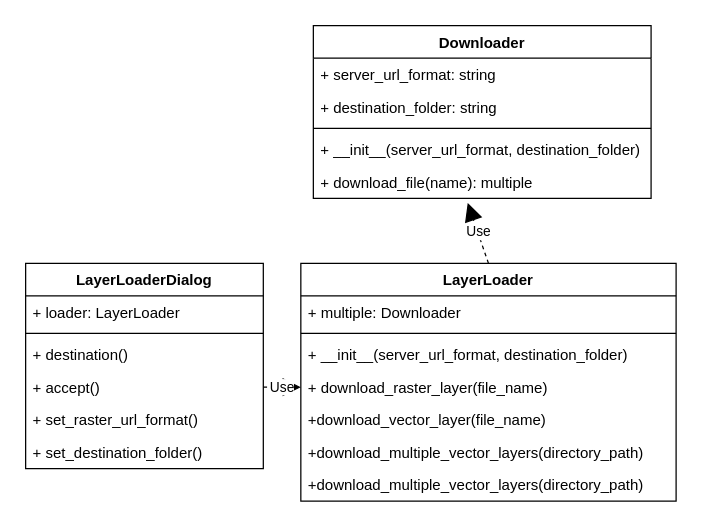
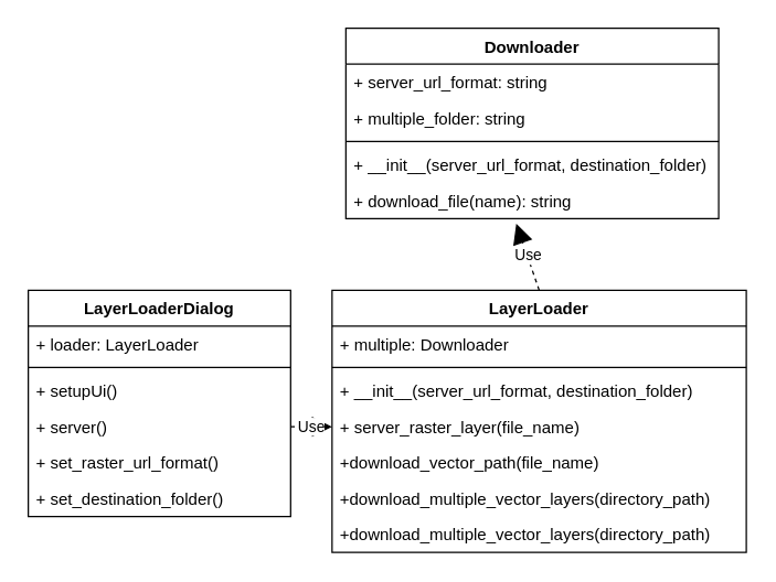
  <mxCell id="0" />
  <mxCell id="1" parent="0" />
  <mxCell id="2" value="LayerLoaderDialog" style="swimlane;fontStyle=1;align=center;verticalAlign=top;childLayout=stackLayout;horizontal=1;startSize=26;horizontalStack=0;resizeParent=1;resizeParentMax=0;resizeLast=0;collapsible=1;marginBottom=0;" parent="1" vertex="1"><mxGeometry x="20" y="210" width="190" height="164" as="geometry" /></mxCell>
  <mxCell id="3" value="+ loader: LayerLoader" style="text;strokeColor=none;fillColor=none;align=left;verticalAlign=top;spacingLeft=4;spacingRight=4;overflow=hidden;rotatable=0;points=[[0,0.5],[1,0.5]];portConstraint=eastwest;" parent="2" vertex="1"><mxGeometry y="26" width="190" height="26" as="geometry" /></mxCell>
  <mxCell id="4" value="" style="line;strokeWidth=1;fillColor=none;align=left;verticalAlign=middle;spacingTop=-1;spacingLeft=3;spacingRight=3;rotatable=0;labelPosition=right;points=[];portConstraint=eastwest;strokeColor=inherit;" parent="2" vertex="1"><mxGeometry y="52" width="190" height="8" as="geometry" /></mxCell>
- <mxCell id="5" value="+ destination()" style="text;strokeColor=none;fillColor=none;align=left;verticalAlign=top;spacingLeft=4;spacingRight=4;overflow=hidden;rotatable=0;points=[[0,0.5],[1,0.5]];portConstraint=eastwest;" parent="2" vertex="1"><mxGeometry y="60" width="190" height="26" as="geometry" /></mxCell>
- <mxCell id="6" value="+ accept()" style="text;strokeColor=none;fillColor=none;align=left;verticalAlign=top;spacingLeft=4;spacingRight=4;overflow=hidden;rotatable=0;points=[[0,0.5],[1,0.5]];portConstraint=eastwest;" parent="2" vertex="1"><mxGeometry y="86" width="190" height="26" as="geometry" /></mxCell>
+ <mxCell id="5" value="+ setupUi()" style="text;strokeColor=none;fillColor=none;align=left;verticalAlign=top;spacingLeft=4;spacingRight=4;overflow=hidden;rotatable=0;points=[[0,0.5],[1,0.5]];portConstraint=eastwest;" parent="2" vertex="1"><mxGeometry y="60" width="190" height="26" as="geometry" /></mxCell>
+ <mxCell id="6" value="+ server()" style="text;strokeColor=none;fillColor=none;align=left;verticalAlign=top;spacingLeft=4;spacingRight=4;overflow=hidden;rotatable=0;points=[[0,0.5],[1,0.5]];portConstraint=eastwest;" parent="2" vertex="1"><mxGeometry y="86" width="190" height="26" as="geometry" /></mxCell>
  <mxCell id="7" value="+ set_raster_url_format()" style="text;strokeColor=none;fillColor=none;align=left;verticalAlign=top;spacingLeft=4;spacingRight=4;overflow=hidden;rotatable=0;points=[[0,0.5],[1,0.5]];portConstraint=eastwest;" parent="2" vertex="1"><mxGeometry y="112" width="190" height="26" as="geometry" /></mxCell>
  <mxCell id="8" value="+ set_destination_folder()" style="text;strokeColor=none;fillColor=none;align=left;verticalAlign=top;spacingLeft=4;spacingRight=4;overflow=hidden;rotatable=0;points=[[0,0.5],[1,0.5]];portConstraint=eastwest;" parent="2" vertex="1"><mxGeometry y="138" width="190" height="26" as="geometry" /></mxCell>
  <mxCell id="9" value="Downloader" style="swimlane;fontStyle=1;align=center;verticalAlign=top;childLayout=stackLayout;horizontal=1;startSize=26;horizontalStack=0;resizeParent=1;resizeParentMax=0;resizeLast=0;collapsible=1;marginBottom=0;" parent="1" vertex="1"><mxGeometry x="250" y="20" width="270" height="138" as="geometry" /></mxCell>
  <mxCell id="10" value="+ server_url_format: string" style="text;strokeColor=none;fillColor=none;align=left;verticalAlign=top;spacingLeft=4;spacingRight=4;overflow=hidden;rotatable=0;points=[[0,0.5],[1,0.5]];portConstraint=eastwest;" parent="9" vertex="1"><mxGeometry y="26" width="270" height="26" as="geometry" /></mxCell>
- <mxCell id="11" value="+ destination_folder: string" style="text;strokeColor=none;fillColor=none;align=left;verticalAlign=top;spacingLeft=4;spacingRight=4;overflow=hidden;rotatable=0;points=[[0,0.5],[1,0.5]];portConstraint=eastwest;" parent="9" vertex="1"><mxGeometry y="52" width="270" height="26" as="geometry" /></mxCell>
+ <mxCell id="11" value="+ multiple_folder: string" style="text;strokeColor=none;fillColor=none;align=left;verticalAlign=top;spacingLeft=4;spacingRight=4;overflow=hidden;rotatable=0;points=[[0,0.5],[1,0.5]];portConstraint=eastwest;" parent="9" vertex="1"><mxGeometry y="52" width="270" height="26" as="geometry" /></mxCell>
  <mxCell id="12" value="" style="line;strokeWidth=1;fillColor=none;align=left;verticalAlign=middle;spacingTop=-1;spacingLeft=3;spacingRight=3;rotatable=0;labelPosition=right;points=[];portConstraint=eastwest;strokeColor=inherit;" parent="9" vertex="1"><mxGeometry y="78" width="270" height="8" as="geometry" /></mxCell>
  <mxCell id="13" value="+ __init__(server_url_format, destination_folder)" style="text;strokeColor=none;fillColor=none;align=left;verticalAlign=top;spacingLeft=4;spacingRight=4;overflow=hidden;rotatable=0;points=[[0,0.5],[1,0.5]];portConstraint=eastwest;" parent="9" vertex="1"><mxGeometry y="86" width="270" height="26" as="geometry" /></mxCell>
- <mxCell id="14" value="+ download_file(name): multiple" style="text;strokeColor=none;fillColor=none;align=left;verticalAlign=top;spacingLeft=4;spacingRight=4;overflow=hidden;rotatable=0;points=[[0,0.5],[1,0.5]];portConstraint=eastwest;" parent="9" vertex="1"><mxGeometry y="112" width="270" height="26" as="geometry" /></mxCell>
+ <mxCell id="14" value="+ download_file(name): string" style="text;strokeColor=none;fillColor=none;align=left;verticalAlign=top;spacingLeft=4;spacingRight=4;overflow=hidden;rotatable=0;points=[[0,0.5],[1,0.5]];portConstraint=eastwest;" parent="9" vertex="1"><mxGeometry y="112" width="270" height="26" as="geometry" /></mxCell>
  <mxCell id="15" value="LayerLoader" style="swimlane;fontStyle=1;align=center;verticalAlign=top;childLayout=stackLayout;horizontal=1;startSize=26;horizontalStack=0;resizeParent=1;resizeParentMax=0;resizeLast=0;collapsible=1;marginBottom=0;" parent="1" vertex="1"><mxGeometry x="240" y="210" width="300" height="190" as="geometry" /></mxCell>
  <mxCell id="16" value="+ multiple: Downloader" style="text;strokeColor=none;fillColor=none;align=left;verticalAlign=top;spacingLeft=4;spacingRight=4;overflow=hidden;rotatable=0;points=[[0,0.5],[1,0.5]];portConstraint=eastwest;" parent="15" vertex="1"><mxGeometry y="26" width="300" height="26" as="geometry" /></mxCell>
  <mxCell id="17" value="" style="line;strokeWidth=1;fillColor=none;align=left;verticalAlign=middle;spacingTop=-1;spacingLeft=3;spacingRight=3;rotatable=0;labelPosition=right;points=[];portConstraint=eastwest;strokeColor=inherit;" parent="15" vertex="1"><mxGeometry y="52" width="300" height="8" as="geometry" /></mxCell>
  <mxCell id="18" value="+ __init__(server_url_format, destination_folder)" style="text;strokeColor=none;fillColor=none;align=left;verticalAlign=top;spacingLeft=4;spacingRight=4;overflow=hidden;rotatable=0;points=[[0,0.5],[1,0.5]];portConstraint=eastwest;" parent="15" vertex="1"><mxGeometry y="60" width="300" height="26" as="geometry" /></mxCell>
- <mxCell id="19" value="+ download_raster_layer(file_name)" style="text;strokeColor=none;fillColor=none;align=left;verticalAlign=top;spacingLeft=4;spacingRight=4;overflow=hidden;rotatable=0;points=[[0,0.5],[1,0.5]];portConstraint=eastwest;" parent="15" vertex="1"><mxGeometry y="86" width="300" height="26" as="geometry" /></mxCell>
- <mxCell id="20" value="+download_vector_layer(file_name)" style="text;strokeColor=none;fillColor=none;align=left;verticalAlign=top;spacingLeft=4;spacingRight=4;overflow=hidden;rotatable=0;points=[[0,0.5],[1,0.5]];portConstraint=eastwest;" parent="15" vertex="1"><mxGeometry y="112" width="300" height="26" as="geometry" /></mxCell>
+ <mxCell id="19" value="+ server_raster_layer(file_name)" style="text;strokeColor=none;fillColor=none;align=left;verticalAlign=top;spacingLeft=4;spacingRight=4;overflow=hidden;rotatable=0;points=[[0,0.5],[1,0.5]];portConstraint=eastwest;" parent="15" vertex="1"><mxGeometry y="86" width="300" height="26" as="geometry" /></mxCell>
+ <mxCell id="20" value="+download_vector_path(file_name)" style="text;strokeColor=none;fillColor=none;align=left;verticalAlign=top;spacingLeft=4;spacingRight=4;overflow=hidden;rotatable=0;points=[[0,0.5],[1,0.5]];portConstraint=eastwest;" parent="15" vertex="1"><mxGeometry y="112" width="300" height="26" as="geometry" /></mxCell>
  <mxCell id="21" value="+download_multiple_vector_layers(directory_path)" style="text;strokeColor=none;fillColor=none;align=left;verticalAlign=top;spacingLeft=4;spacingRight=4;overflow=hidden;rotatable=0;points=[[0,0.5],[1,0.5]];portConstraint=eastwest;" parent="15" vertex="1"><mxGeometry y="138" width="300" height="26" as="geometry" /></mxCell>
  <mxCell id="22" value="+download_multiple_vector_layers(directory_path)" style="text;strokeColor=none;fillColor=none;align=left;verticalAlign=top;spacingLeft=4;spacingRight=4;overflow=hidden;rotatable=0;points=[[0,0.5],[1,0.5]];portConstraint=eastwest;" parent="15" vertex="1"><mxGeometry y="164" width="300" height="26" as="geometry" /></mxCell>
  <mxCell id="23" value="Use" style="endArrow=block;endSize=12;dashed=1;html=1;entryX=0.457;entryY=1.141;entryDx=0;entryDy=0;entryPerimeter=0;exitX=0.5;exitY=0;exitDx=0;exitDy=0;" parent="1" source="15" target="14" edge="1"><mxGeometry width="160" relative="1" as="geometry"><mxPoint x="240" y="260" as="sourcePoint" /><mxPoint x="400" y="260" as="targetPoint" /></mxGeometry></mxCell>
  <mxCell id="24" value="Use" style="endArrow=block;endSize=12;dashed=1;html=1;entryX=0;entryY=0.5;entryDx=0;entryDy=0;exitX=1;exitY=0.5;exitDx=0;exitDy=0;" parent="1" source="6" target="19" edge="1"><mxGeometry width="160" relative="1" as="geometry"><mxPoint x="400" y="220" as="sourcePoint" /><mxPoint x="383.39" y="171.666" as="targetPoint" /></mxGeometry></mxCell>
